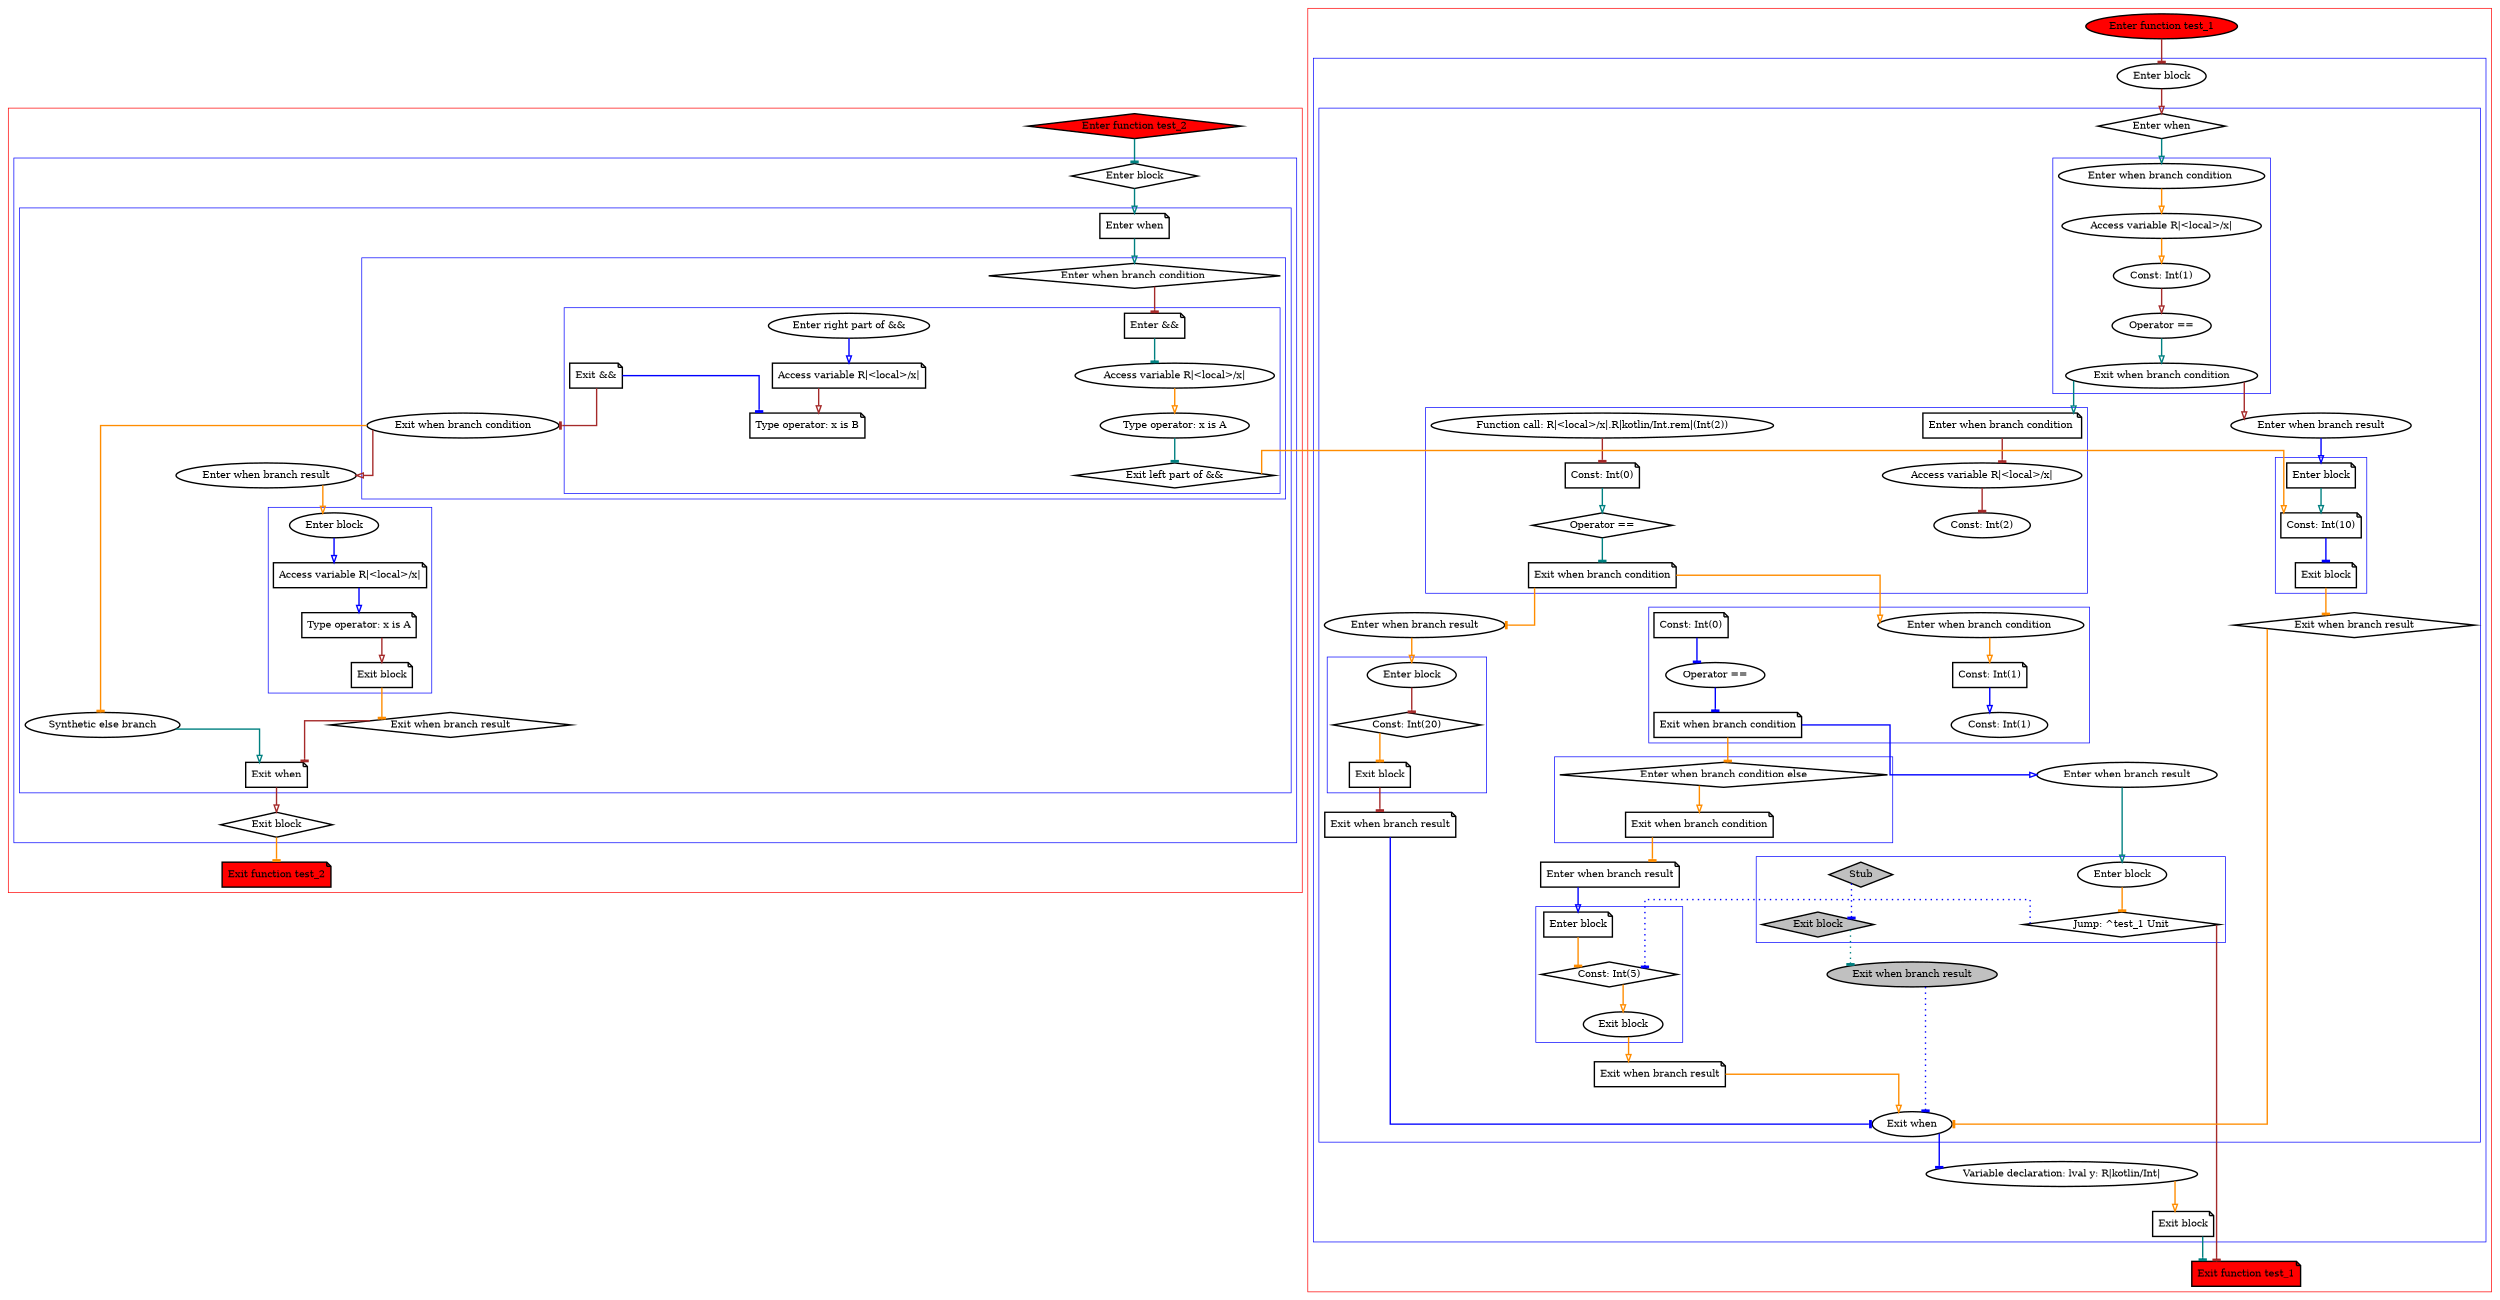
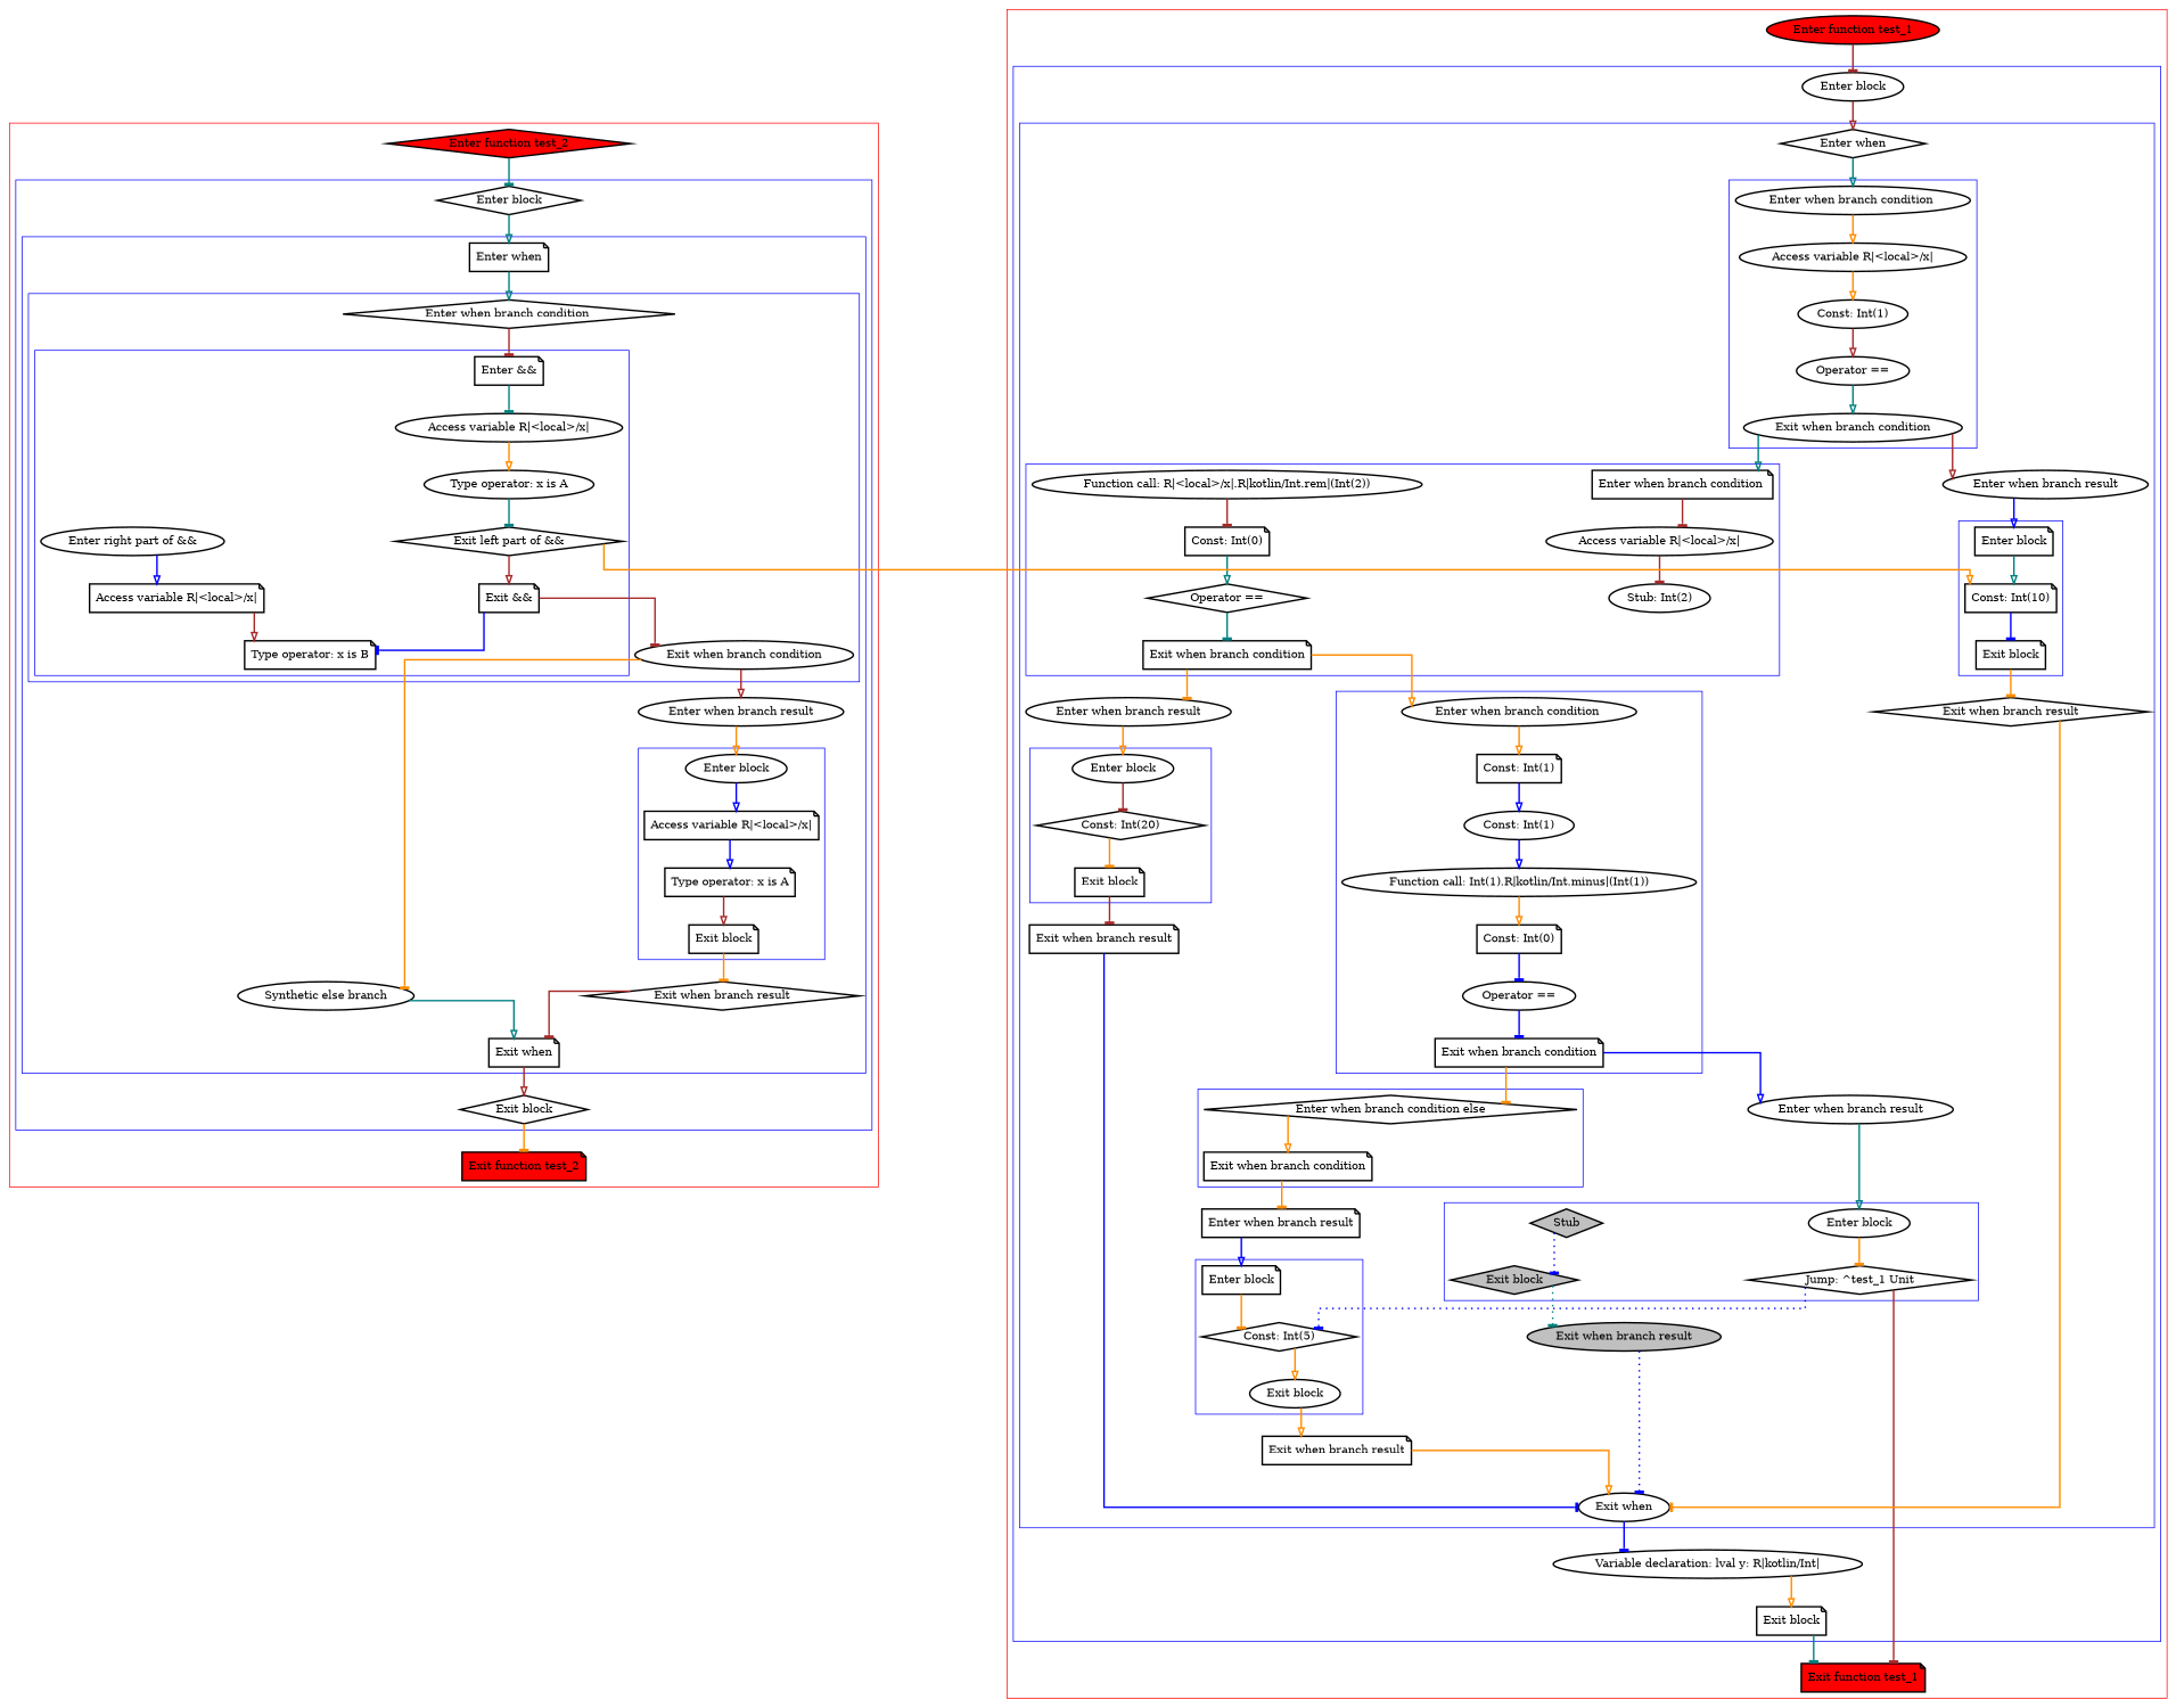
  digraph {
    nodesep=3
    splines=ortho
    node [penwidth=2 shape=ellipse]
    edge [arrowhead=onormal color=darkorange penwidth=2]
    n1 [label="Enter when branch condition "]
    n2 [label="Access variable R|<local>/x|"]
    n3 [label="Const: Int(1)"]
    n4 [label="Operator =="]
    n5 [label="Exit when branch condition"]
    n6 [label="Enter when branch condition " shape=note]
    n7 [label="Access variable R|<local>/x|"]
-   n8 [label="Const: Int(2)"]
+   n8 [label="Stub: Int(2)"]
    n9 [label="Function call: R|<local>/x|.R|kotlin/Int.rem|(Int(2))"]
    n10 [label="Const: Int(0)" shape=note]
    n11 [label="Operator ==" shape=diamond]
    n12 [label="Exit when branch condition" shape=note]
    n13 [label="Enter when branch condition "]
    n14 [label="Const: Int(1)" shape=note]
    n15 [label="Const: Int(1)"]
+   n16 [label="Function call: Int(1).R|kotlin/Int.minus|(Int(1))"]
    n17 [label="Const: Int(0)" shape=note]
    n18 [label="Operator =="]
    n19 [label="Exit when branch condition" shape=note]
    n20 [label="Enter when branch condition else" shape=diamond]
    n21 [label="Exit when branch condition" shape=note]
    n22 [label="Enter block" shape=note]
    n23 [label="Const: Int(5)" shape=diamond]
    n24 [label="Exit block"]
    n25 [label="Enter block"]
    n26 [label="Jump: ^test_1 Unit" shape=diamond]
    n27 [fillcolor=gray label=Stub shape=diamond style=filled]
    n28 [fillcolor=gray label="Exit block" shape=diamond style=filled]
    n29 [label="Enter block"]
    n30 [label="Const: Int(20)" shape=diamond]
    n31 [label="Exit block" shape=note]
    n32 [label="Enter block" shape=note]
    n33 [label="Const: Int(10)" shape=note]
    n34 [label="Exit block" shape=note]
    n35 [label="Enter when" shape=diamond]
    n36 [label="Enter when branch result" shape=note]
    n37 [label="Exit when branch result" shape=note]
    n38 [label="Enter when branch result"]
    n39 [fillcolor=gray label="Exit when branch result" style=filled]
    n40 [label="Enter when branch result"]
    n41 [label="Exit when branch result" shape=note]
    n42 [label="Enter when branch result"]
    n43 [label="Exit when branch result" shape=diamond]
    n44 [label="Exit when"]
    n45 [label="Enter block"]
    n46 [label="Variable declaration: lval y: R|kotlin/Int|"]
    n47 [label="Exit block" shape=note]
    n48 [fillcolor=red label="Enter function test_1" style=filled]
    n49 [fillcolor=red label="Exit function test_1" shape=note style=filled]
    n50 [label="Enter &&" shape=note]
    n51 [label="Access variable R|<local>/x|"]
    n52 [label="Type operator: x is A"]
    n53 [label="Exit left part of &&" shape=diamond]
    n54 [label="Enter right part of &&"]
    n55 [label="Access variable R|<local>/x|" shape=note]
    n56 [label="Type operator: x is B" shape=note]
    n57 [label="Exit &&" shape=note]
    n58 [label="Enter when branch condition " shape=diamond]
    n59 [label="Exit when branch condition"]
    n60 [label="Enter block"]
    n61 [label="Access variable R|<local>/x|" shape=note]
    n62 [label="Type operator: x is A" shape=note]
    n63 [label="Exit block" shape=note]
    n64 [label="Enter when" shape=note]
    n65 [label="Synthetic else branch"]
    n66 [label="Enter when branch result"]
    n67 [label="Exit when branch result" shape=diamond]
    n68 [label="Exit when" shape=note]
    n69 [label="Enter block" shape=diamond]
    n70 [label="Exit block" shape=diamond]
    n71 [fillcolor=red label="Enter function test_2" shape=diamond style=filled]
    n72 [fillcolor=red label="Exit function test_2" shape=note style=filled]
    subgraph cluster_1 {
      color=red
      n48
      n49
      subgraph cluster_2 {
        color=blue
        n45
        n46
        n47
        subgraph cluster_3 {
          color=blue
          n35
          n36
          n37
          n38
          n39
          n40
          n41
          n42
          n43
          n44
          subgraph cluster_4 {
            color=blue
            n1
            n2
            n3
            n4
            n5
          }
          subgraph cluster_5 {
            color=blue
            n6
            n7
            n8
            n9
            n10
            n11
            n12
          }
          subgraph cluster_6 {
            color=blue
            n13
            n14
            n15
+           n16
            n17
            n18
            n19
          }
          subgraph cluster_7 {
            color=blue
            n20
            n21
          }
          subgraph cluster_8 {
            color=blue
            n22
            n23
            n24
          }
          subgraph cluster_9 {
            color=blue
            n25
            n26
            n27
            n28
          }
          subgraph cluster_10 {
            color=blue
            n29
            n30
            n31
          }
          subgraph cluster_11 {
            color=blue
            n32
            n33
            n34
          }
        }
      }
    }
    subgraph cluster_12 {
      color=red
      n71
      n72
      subgraph cluster_13 {
        color=blue
        n69
        n70
        subgraph cluster_14 {
          color=blue
          n64
          n65
          n66
          n67
          n68
          subgraph cluster_15 {
            color=blue
            n58
            n59
            subgraph cluster_16 {
              color=blue
              n50
              n51
              n52
              n53
              n54
              n55
              n56
              n57
            }
          }
          subgraph cluster_17 {
            color=blue
            n60
            n61
            n62
            n63
          }
        }
      }
    }
    n1 -> n2
    n2 -> n3
    n3 -> n4 [color=brown]
    n4 -> n5 [color=teal]
    n5 -> n6 [color=teal]
    n5 -> n42 [color=brown]
    n6 -> n7 [arrowhead=tee color=brown]
    n7 -> n8 [arrowhead=tee color=brown]
    n9 -> n10 [arrowhead=tee color=brown]
    n10 -> n11 [color=teal]
    n11 -> n12 [arrowhead=tee color=teal]
    n12 -> n13
    n12 -> n40 [arrowhead=tee]
    n13 -> n14
    n14 -> n15 [color=blue]
+   n15 -> n16 [color=blue]
+   n16 -> n17
    n17 -> n18 [arrowhead=tee color=blue]
    n18 -> n19 [arrowhead=tee color=blue]
    n19 -> n20 [arrowhead=tee]
    n19 -> n38 [color=blue]
    n20 -> n21
    n21 -> n36 [arrowhead=tee]
    n22 -> n23 [arrowhead=tee]
    n23 -> n24
    n24 -> n37
    n25 -> n26 [arrowhead=tee]
    n26 -> n23 [arrowhead=tee color=blue style=dotted]
    n26 -> n49 [arrowhead=tee color=brown]
    n27 -> n28 [arrowhead=tee color=blue style=dotted]
    n28 -> n39 [arrowhead=tee color=teal style=dotted]
    n29 -> n30 [arrowhead=tee color=brown]
    n30 -> n31 [arrowhead=tee]
    n31 -> n41 [arrowhead=tee color=brown]
    n32 -> n33 [color=teal]
    n33 -> n34 [arrowhead=tee color=blue]
    n34 -> n43 [arrowhead=tee]
    n35 -> n1 [color=teal]
    n36 -> n22 [color=blue]
    n37 -> n44
    n38 -> n25 [color=teal]
    n39 -> n44 [arrowhead=tee color=blue style=dotted]
    n40 -> n29
    n41 -> n44 [arrowhead=tee color=blue]
    n42 -> n32 [color=blue]
    n43 -> n44 [arrowhead=tee]
    n44 -> n46 [arrowhead=tee color=blue]
    n45 -> n35 [color=brown]
    n46 -> n47
    n47 -> n49 [arrowhead=tee color=teal]
    n48 -> n45 [arrowhead=tee color=brown]
    n50 -> n51 [arrowhead=tee color=teal]
    n51 -> n52
    n52 -> n53 [arrowhead=tee color=teal]
    n53 -> n33
+   n53 -> n57 [color=brown]
    n54 -> n55 [color=blue]
    n55 -> n56 [color=brown]
    n57 -> n56 [arrowhead=tee color=blue]
    n57 -> n59 [arrowhead=tee color=brown]
    n58 -> n50 [arrowhead=tee color=brown]
    n59 -> n65 [arrowhead=tee]
    n59 -> n66 [color=brown]
    n60 -> n61 [color=blue]
    n61 -> n62 [color=blue]
    n62 -> n63 [color=brown]
    n63 -> n67 [arrowhead=tee]
    n64 -> n58 [color=teal]
    n65 -> n68 [color=teal]
    n66 -> n60
    n67 -> n68 [arrowhead=tee color=brown]
    n68 -> n70 [color=brown]
    n69 -> n64 [color=teal]
    n70 -> n72 [arrowhead=tee]
    n71 -> n69 [arrowhead=tee color=teal]
  }
